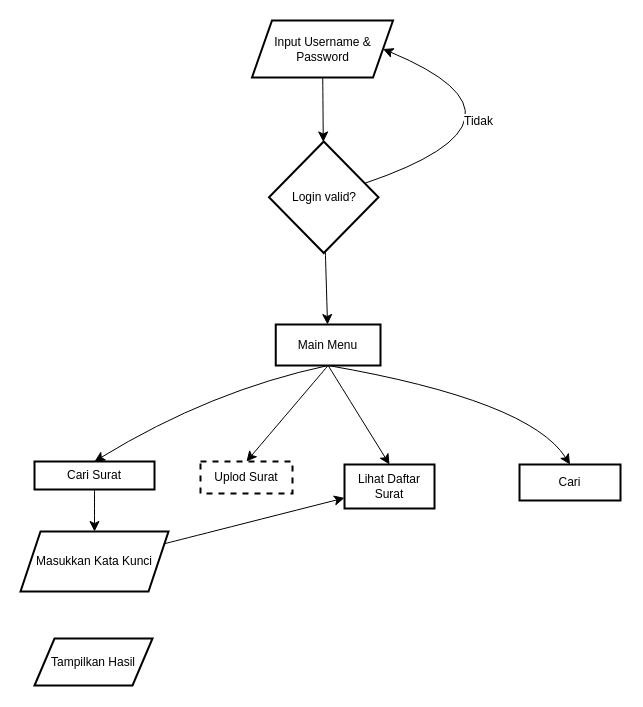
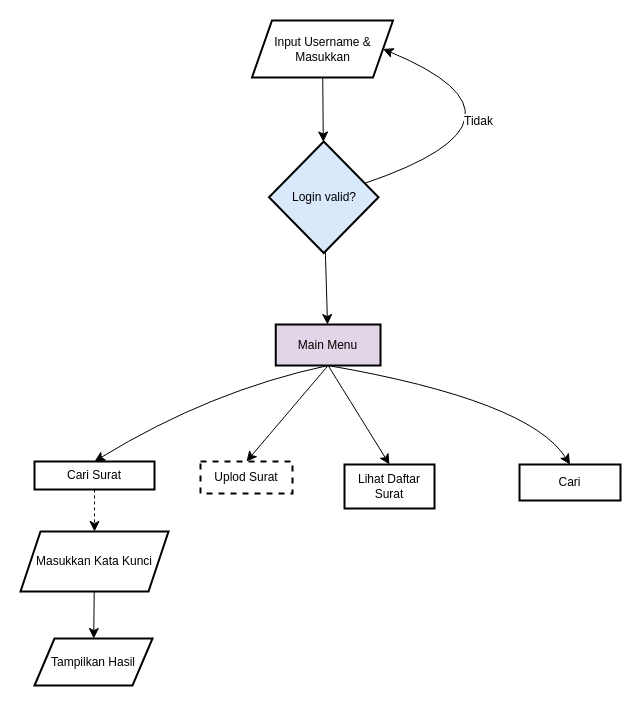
  <mxCell id="0" />
  <mxCell id="1" parent="0" />
  <mxCell id="2" value="" style="edgeStyle=none;curved=1;rounded=0;orthogonalLoop=1;jettySize=auto;html=1;fontSize=12;startSize=8;endSize=8;" edge="1" parent="1" source="3" target="7"><mxGeometry relative="1" as="geometry" /></mxCell>
- <mxCell id="3" value="Input Username &amp;amp; Password" style="shape=parallelogram;perimeter=parallelogramPerimeter;whiteSpace=wrap;html=1;fixedSize=1;strokeWidth=2;" vertex="1" parent="1"><mxGeometry x="251.5" y="20" width="141" height="57" as="geometry" /></mxCell>
+ <mxCell id="3" value="Input Username &amp;amp; Masukkan" style="shape=parallelogram;perimeter=parallelogramPerimeter;whiteSpace=wrap;html=1;fixedSize=1;strokeWidth=2;" vertex="1" parent="1"><mxGeometry x="251.5" y="20" width="141" height="57" as="geometry" /></mxCell>
  <mxCell id="4" value="" style="edgeStyle=none;curved=1;rounded=0;orthogonalLoop=1;jettySize=auto;html=1;fontSize=12;startSize=8;endSize=8;entryX=1;entryY=0.5;entryDx=0;entryDy=0;" edge="1" parent="1" source="7" target="3"><mxGeometry relative="1" as="geometry"><mxPoint x="379" y="198" as="sourcePoint" /><mxPoint x="387" y="56" as="targetPoint" /><Array as="points"><mxPoint x="552" y="119" /></Array></mxGeometry></mxCell>
  <mxCell id="5" value="Tidak" style="edgeLabel;html=1;align=center;verticalAlign=middle;resizable=0;points=[];fontSize=12;" vertex="1" connectable="0" parent="4"><mxGeometry x="-0.306" y="1" relative="1" as="geometry"><mxPoint x="-11" y="-19" as="offset" /></mxGeometry></mxCell>
  <mxCell id="6" value="" style="edgeStyle=none;curved=1;rounded=0;orthogonalLoop=1;jettySize=auto;html=1;fontSize=12;startSize=8;endSize=8;" edge="1" parent="1" source="7" target="9"><mxGeometry relative="1" as="geometry" /></mxCell>
- <mxCell id="7" value="Login valid?" style="rhombus;whiteSpace=wrap;html=1;strokeWidth=2;" vertex="1" parent="1"><mxGeometry x="268.5" y="141" width="109.5" height="111.5" as="geometry" /></mxCell>
+ <mxCell id="7" value="Login valid?" style="rhombus;whiteSpace=wrap;html=1;strokeWidth=2;fillColor=#dae8fc;" vertex="1" parent="1"><mxGeometry x="268.5" y="141" width="109.5" height="111.5" as="geometry" /></mxCell>
  <mxCell id="8" value="" style="edgeStyle=none;curved=1;rounded=0;orthogonalLoop=1;jettySize=auto;html=1;fontSize=12;startSize=8;endSize=8;exitX=0.5;exitY=1;exitDx=0;exitDy=0;entryX=0.5;entryY=0;entryDx=0;entryDy=0;" edge="1" parent="1" source="9" target="10"><mxGeometry relative="1" as="geometry" /></mxCell>
- <mxCell id="9" value="Main Menu" style="whiteSpace=wrap;html=1;strokeWidth=2;" vertex="1" parent="1"><mxGeometry x="275.25" y="324" width="104.75" height="41" as="geometry" /></mxCell>
+ <mxCell id="9" value="Main Menu" style="whiteSpace=wrap;html=1;strokeWidth=2;fillColor=#e1d5e7;" vertex="1" parent="1"><mxGeometry x="275.25" y="324" width="104.75" height="41" as="geometry" /></mxCell>
  <mxCell id="10" value="Uplod Surat" style="whiteSpace=wrap;html=1;strokeWidth=2;dashed=1;" vertex="1" parent="1"><mxGeometry x="200" y="461" width="92" height="32" as="geometry" /></mxCell>
  <mxCell id="11" value="" style="endArrow=classic;html=1;rounded=0;fontSize=12;startSize=8;endSize=8;curved=1;entryX=0.5;entryY=0;entryDx=0;entryDy=0;exitX=0.5;exitY=1;exitDx=0;exitDy=0;" edge="1" parent="1" source="9" target="13"><mxGeometry width="50" height="50" relative="1" as="geometry"><mxPoint x="319" y="368" as="sourcePoint" /><mxPoint x="198" y="462" as="targetPoint" /><Array as="points"><mxPoint x="210" y="390" /></Array></mxGeometry></mxCell>
- <mxCell id="12" value="" style="edgeStyle=none;curved=1;rounded=0;orthogonalLoop=1;jettySize=auto;html=1;fontSize=12;startSize=8;endSize=8;" edge="1" parent="1" source="13" target="19"><mxGeometry relative="1" as="geometry" /></mxCell>
+ <mxCell id="12" value="" style="edgeStyle=none;curved=1;rounded=0;orthogonalLoop=1;jettySize=auto;html=1;fontSize=12;startSize=8;endSize=8;dashed=1;" edge="1" parent="1" source="13" target="19"><mxGeometry relative="1" as="geometry" /></mxCell>
  <mxCell id="13" value="Cari Surat" style="whiteSpace=wrap;html=1;strokeWidth=2;" vertex="1" parent="1"><mxGeometry x="34.01" y="461" width="120" height="28" as="geometry" /></mxCell>
  <mxCell id="14" value="" style="endArrow=classic;html=1;rounded=0;fontSize=12;startSize=8;endSize=8;curved=1;exitX=0.5;exitY=1;exitDx=0;exitDy=0;entryX=0.5;entryY=0;entryDx=0;entryDy=0;" edge="1" parent="1" source="9" target="15"><mxGeometry width="50" height="50" relative="1" as="geometry"><mxPoint x="334.841" y="373" as="sourcePoint" /><mxPoint x="389" y="458" as="targetPoint" /></mxGeometry></mxCell>
  <mxCell id="15" value="Lihat Daftar Surat" style="whiteSpace=wrap;html=1;strokeWidth=2;" vertex="1" parent="1"><mxGeometry x="344.01" y="464" width="90" height="44" as="geometry" /></mxCell>
  <mxCell id="16" value="" style="endArrow=classic;html=1;rounded=0;fontSize=12;startSize=8;endSize=8;curved=1;exitX=0.5;exitY=1;exitDx=0;exitDy=0;entryX=0.5;entryY=0;entryDx=0;entryDy=0;" edge="1" parent="1" source="9" target="17"><mxGeometry width="50" height="50" relative="1" as="geometry"><mxPoint x="230" y="569" as="sourcePoint" /><mxPoint x="584" y="457" as="targetPoint" /><Array as="points"><mxPoint x="529" y="400" /></Array></mxGeometry></mxCell>
  <mxCell id="17" value="Cari" style="whiteSpace=wrap;html=1;strokeWidth=2;" vertex="1" parent="1"><mxGeometry x="519.01" y="464" width="101" height="36" as="geometry" /></mxCell>
- <mxCell id="18" value="" style="edgeStyle=none;curved=1;rounded=0;orthogonalLoop=1;jettySize=auto;html=1;fontSize=12;startSize=8;endSize=8;" edge="1" parent="1" source="19" target="15"><mxGeometry relative="1" as="geometry" /></mxCell>
+ <mxCell id="18" value="" style="edgeStyle=none;curved=1;rounded=0;orthogonalLoop=1;jettySize=auto;html=1;fontSize=12;startSize=8;endSize=8;" edge="1" parent="1" source="19" target="20"><mxGeometry relative="1" as="geometry" /></mxCell>
  <mxCell id="19" value="Masukkan Kata Kunci" style="shape=parallelogram;perimeter=parallelogramPerimeter;whiteSpace=wrap;html=1;fixedSize=1;strokeWidth=2;" vertex="1" parent="1"><mxGeometry x="20.01" y="531" width="147.99" height="60" as="geometry" /></mxCell>
  <mxCell id="20" value="Tampilkan Hasil" style="shape=parallelogram;perimeter=parallelogramPerimeter;whiteSpace=wrap;html=1;fixedSize=1;strokeWidth=2;" vertex="1" parent="1"><mxGeometry x="34.01" y="638" width="118" height="47" as="geometry" /></mxCell>
